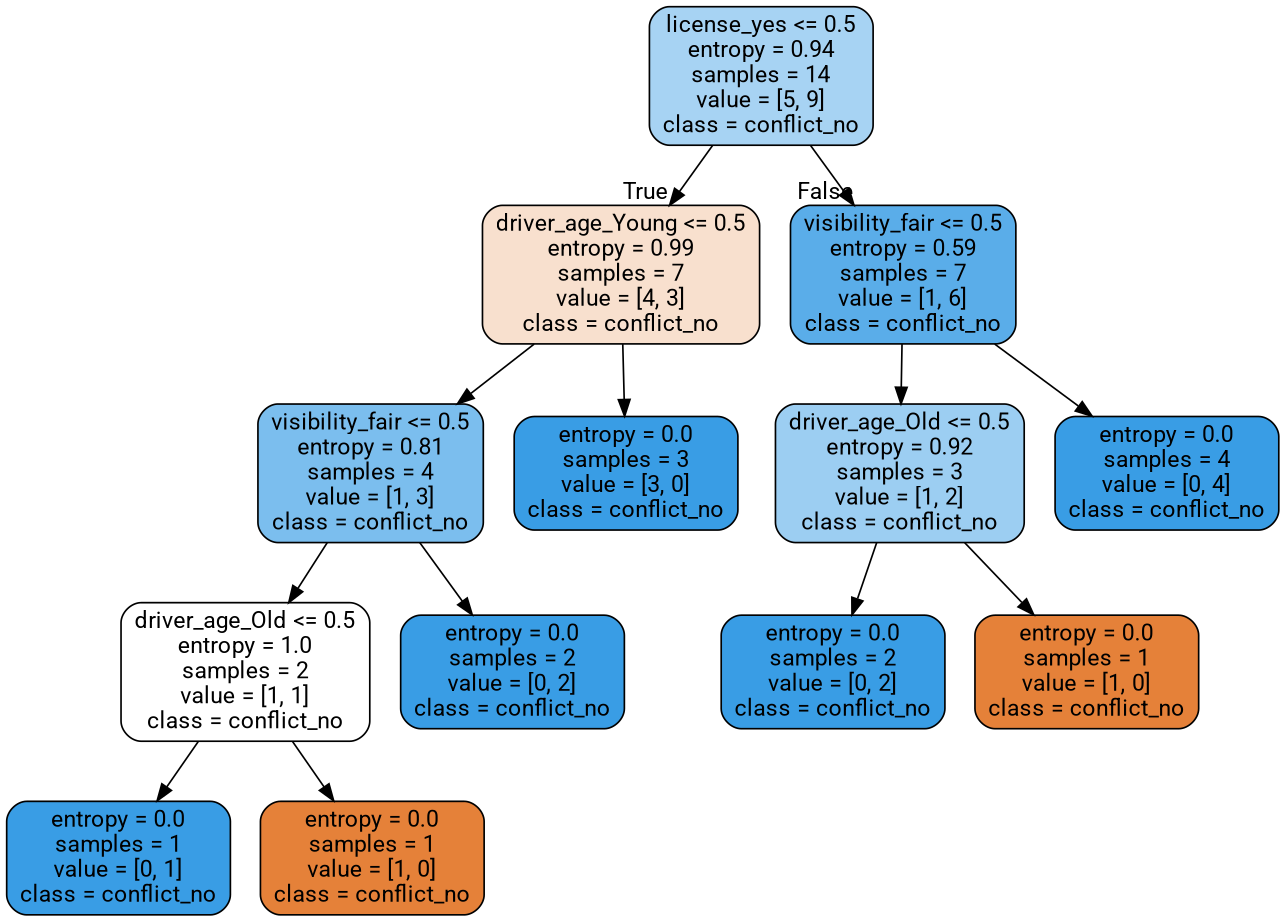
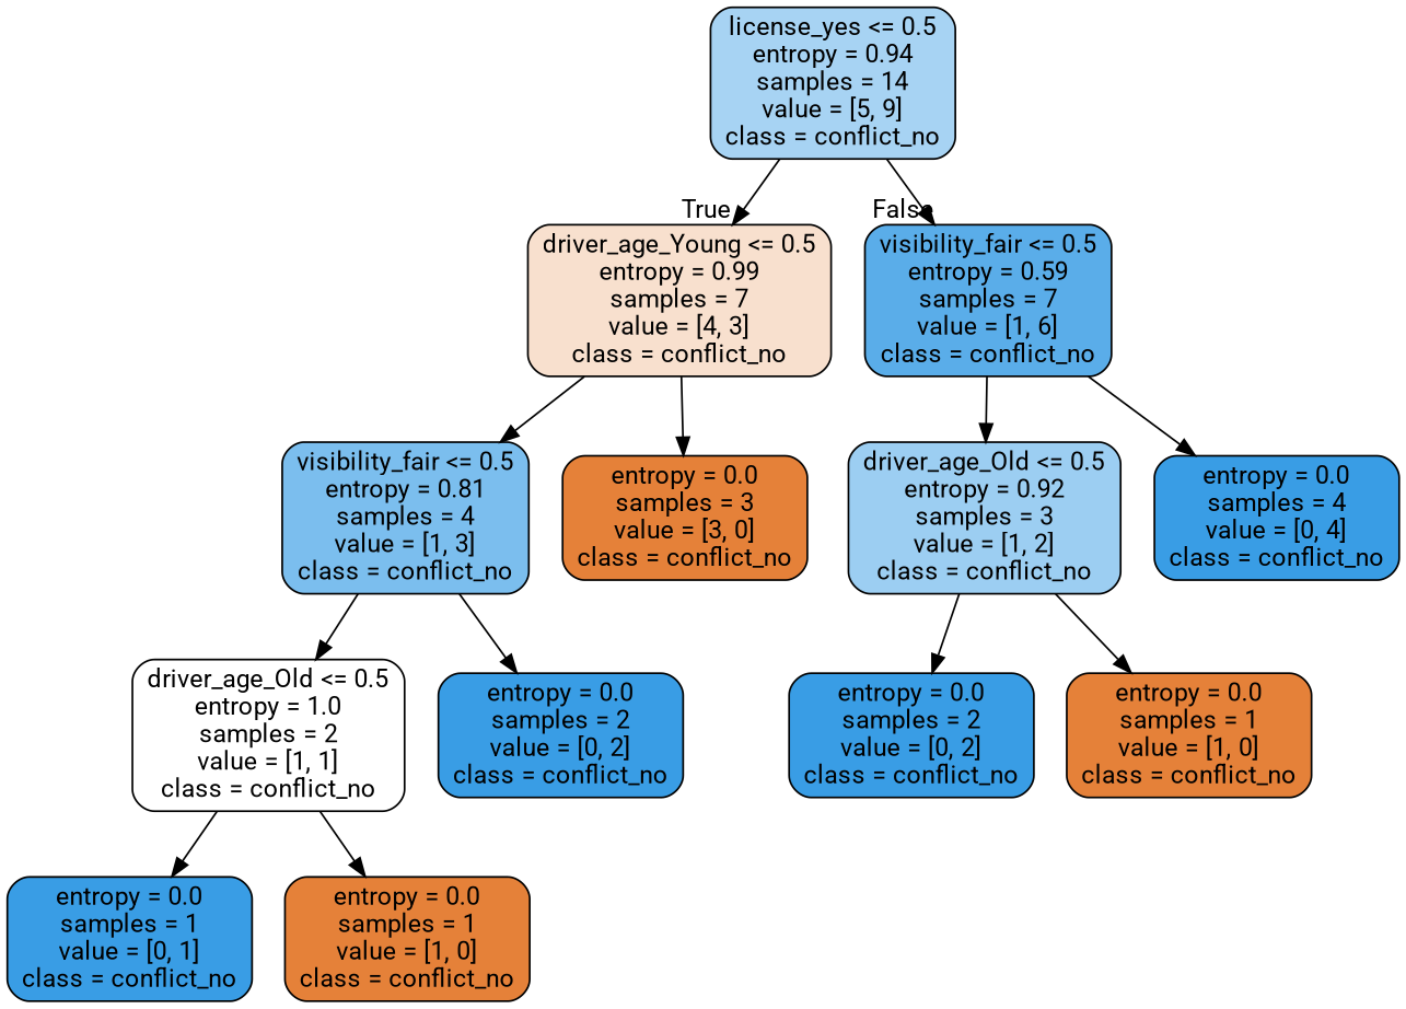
  digraph {
    fontname=Roboto
    node [color=black fillcolor="#399de5" fontname=Roboto shape=box style="filled, rounded"]
    edge [fontname=Roboto]
    n1 [fillcolor="#a7d3f3" label="license_yes <= 0.5\nentropy = 0.94\nsamples = 14\nvalue = [5, 9]\nclass = conflict_no"]
    n2 [fillcolor="#f8e0ce" label="driver_age_Young <= 0.5\nentropy = 0.99\nsamples = 7\nvalue = [4, 3]\nclass = conflict_no"]
    n3 [fillcolor="#5aade9" label="visibility_fair <= 0.5\nentropy = 0.59\nsamples = 7\nvalue = [1, 6]\nclass = conflict_no"]
    n4 [fillcolor="#7bbeee" label="visibility_fair <= 0.5\nentropy = 0.81\nsamples = 4\nvalue = [1, 3]\nclass = conflict_no"]
-   n5 [label="entropy = 0.0\nsamples = 3\nvalue = [3, 0]\nclass = conflict_no"]
+   n5 [fillcolor="#e58139" label="entropy = 0.0\nsamples = 3\nvalue = [3, 0]\nclass = conflict_no"]
    n6 [fillcolor="#ffffff" label="driver_age_Old <= 0.5\nentropy = 1.0\nsamples = 2\nvalue = [1, 1]\nclass = conflict_no"]
    n7 [label="entropy = 0.0\nsamples = 2\nvalue = [0, 2]\nclass = conflict_no"]
    n8 [label="entropy = 0.0\nsamples = 1\nvalue = [0, 1]\nclass = conflict_no"]
    n9 [fillcolor="#e58139" label="entropy = 0.0\nsamples = 1\nvalue = [1, 0]\nclass = conflict_no"]
    n10 [fillcolor="#9ccef2" label="driver_age_Old <= 0.5\nentropy = 0.92\nsamples = 3\nvalue = [1, 2]\nclass = conflict_no"]
    n11 [label="entropy = 0.0\nsamples = 4\nvalue = [0, 4]\nclass = conflict_no"]
    n12 [label="entropy = 0.0\nsamples = 2\nvalue = [0, 2]\nclass = conflict_no"]
    n13 [fillcolor="#e58139" label="entropy = 0.0\nsamples = 1\nvalue = [1, 0]\nclass = conflict_no"]
    n1 -> n2 [headlabel=True labelangle=45 labeldistance=2.5]
    n1 -> n3 [headlabel=False labelangle=-45 labeldistance=2.5]
    n2 -> n4
    n2 -> n5
    n3 -> n10
    n3 -> n11
    n4 -> n6
    n4 -> n7
    n6 -> n8
    n6 -> n9
    n10 -> n12
    n10 -> n13
  }
